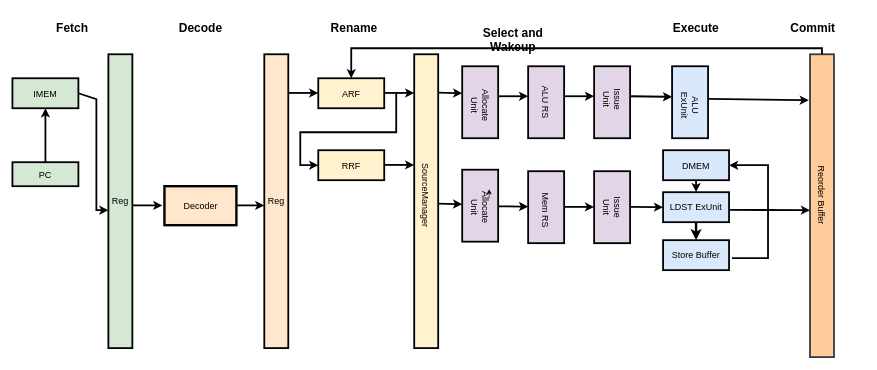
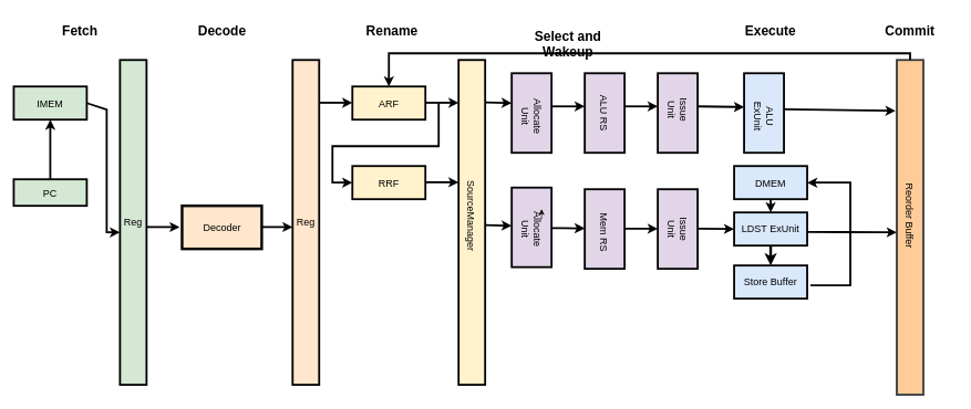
  <mxCell id="0" />
  <mxCell id="1" parent="0" />
  <mxCell id="2" value="&lt;font style=&quot;font-size: 15px;&quot;&gt;IMEM&lt;/font&gt;" style="rounded=0;whiteSpace=wrap;html=1;fillColor=#d5e8d4;strokeColor=#000000;strokeWidth=3;" vertex="1" parent="1"><mxGeometry x="20" y="130" width="110" height="50" as="geometry" /></mxCell>
  <mxCell id="3" value="&lt;font style=&quot;font-size: 15px;&quot;&gt;PC&lt;/font&gt;" style="rounded=0;whiteSpace=wrap;html=1;strokeWidth=3;fillColor=#d5e8d4;strokeColor=#000000;" vertex="1" parent="1"><mxGeometry x="20" y="270" width="110" height="40" as="geometry" /></mxCell>
  <mxCell id="4" value="" style="endArrow=classic;html=1;rounded=0;entryX=0.5;entryY=1;entryDx=0;entryDy=0;exitX=0.5;exitY=0;exitDx=0;exitDy=0;strokeWidth=3;" edge="1" parent="1" source="3" target="2"><mxGeometry width="50" height="50" relative="1" as="geometry"><mxPoint x="70" y="270" as="sourcePoint" /><mxPoint x="120" y="220" as="targetPoint" /></mxGeometry></mxCell>
  <mxCell id="5" value="&lt;font style=&quot;font-size: 15px;&quot;&gt;Reg&lt;/font&gt;" style="rounded=0;whiteSpace=wrap;html=1;fillColor=#d5e8d4;strokeColor=#000000;strokeWidth=3;" vertex="1" parent="1"><mxGeometry x="180" y="90" width="40" height="490" as="geometry" /></mxCell>
  <mxCell id="6" value="" style="endArrow=classic;html=1;rounded=0;exitX=1;exitY=0.5;exitDx=0;exitDy=0;strokeWidth=3;" edge="1" parent="1" source="2"><mxGeometry width="50" height="50" relative="1" as="geometry"><mxPoint x="150" y="180" as="sourcePoint" /><mxPoint x="180" y="350" as="targetPoint" /><Array as="points"><mxPoint x="160" y="165" /><mxPoint x="160" y="350" /></Array></mxGeometry></mxCell>
  <mxCell id="7" value="&lt;font size=&quot;1&quot; style=&quot;&quot;&gt;&lt;b style=&quot;font-size: 20px;&quot;&gt;Fetch&lt;/b&gt;&lt;/font&gt;" style="text;html=1;align=center;verticalAlign=middle;whiteSpace=wrap;rounded=0;" vertex="1" parent="1"><mxGeometry x="70" y="20" width="100" height="50" as="geometry" /></mxCell>
  <mxCell id="8" value="&lt;font style=&quot;font-size: 15px;&quot;&gt;Decoder&lt;/font&gt;" style="rounded=0;whiteSpace=wrap;html=1;fillColor=#ffe6cc;strokeColor=#000000;strokeWidth=4;" vertex="1" parent="1"><mxGeometry x="273.5" y="310" width="120" height="65" as="geometry" /></mxCell>
  <mxCell id="9" value="" style="endArrow=classic;html=1;rounded=0;strokeWidth=3;" edge="1" parent="1"><mxGeometry width="50" height="50" relative="1" as="geometry"><mxPoint x="220" y="342" as="sourcePoint" /><mxPoint x="270" y="342" as="targetPoint" /></mxGeometry></mxCell>
  <mxCell id="10" value="&lt;font style=&quot;font-size: 15px;&quot;&gt;Reg&lt;/font&gt;" style="rounded=0;whiteSpace=wrap;html=1;fillColor=#ffe6cc;strokeColor=#000000;strokeWidth=3;" vertex="1" parent="1"><mxGeometry x="440" y="90" width="40" height="490" as="geometry" /></mxCell>
  <mxCell id="11" value="&lt;span style=&quot;font-size: 20px;&quot;&gt;&lt;b&gt;Decode&lt;/b&gt;&lt;/span&gt;" style="text;html=1;align=center;verticalAlign=middle;whiteSpace=wrap;rounded=0;" vertex="1" parent="1"><mxGeometry x="284" y="20" width="100" height="50" as="geometry" /></mxCell>
  <mxCell id="12" value="" style="endArrow=classic;html=1;rounded=0;strokeWidth=3;" edge="1" parent="1"><mxGeometry width="50" height="50" relative="1" as="geometry"><mxPoint x="393.5" y="342" as="sourcePoint" /><mxPoint x="440" y="342" as="targetPoint" /></mxGeometry></mxCell>
  <mxCell id="13" value="&lt;span style=&quot;font-size: 15px;&quot;&gt;ARF&lt;/span&gt;" style="rounded=0;whiteSpace=wrap;html=1;fillColor=#fff2cc;strokeColor=#000000;strokeWidth=3;" vertex="1" parent="1"><mxGeometry x="530" y="130" width="110" height="50" as="geometry" /></mxCell>
  <mxCell id="14" value="&lt;span style=&quot;font-size: 15px;&quot;&gt;RRF&lt;/span&gt;" style="rounded=0;whiteSpace=wrap;html=1;fillColor=#fff2cc;strokeColor=#000000;strokeWidth=3;" vertex="1" parent="1"><mxGeometry x="530" y="250" width="110" height="50" as="geometry" /></mxCell>
  <mxCell id="15" value="" style="endArrow=classic;html=1;rounded=0;strokeWidth=3;" edge="1" parent="1"><mxGeometry width="50" height="50" relative="1" as="geometry"><mxPoint x="480" y="154.5" as="sourcePoint" /><mxPoint x="530" y="154.5" as="targetPoint" /></mxGeometry></mxCell>
  <mxCell id="16" value="" style="rounded=0;whiteSpace=wrap;html=1;fillColor=#fff2cc;strokeColor=#000000;strokeWidth=3;" vertex="1" parent="1"><mxGeometry x="690" y="90" width="40" height="490" as="geometry" /></mxCell>
  <mxCell id="17" value="&lt;font style=&quot;font-size: 15px;&quot;&gt;SourceManager&lt;/font&gt;" style="text;html=1;align=center;verticalAlign=middle;whiteSpace=wrap;rounded=0;rotation=90;" vertex="1" parent="1"><mxGeometry x="680" y="310" width="60" height="30" as="geometry" /></mxCell>
  <mxCell id="18" value="" style="endArrow=classic;html=1;rounded=0;strokeWidth=3;" edge="1" parent="1"><mxGeometry width="50" height="50" relative="1" as="geometry"><mxPoint x="640" y="154.5" as="sourcePoint" /><mxPoint x="690" y="154.5" as="targetPoint" /></mxGeometry></mxCell>
  <mxCell id="19" value="" style="endArrow=classic;html=1;rounded=0;entryX=0;entryY=0.5;entryDx=0;entryDy=0;strokeWidth=3;endSize=6;" edge="1" parent="1" target="14"><mxGeometry width="50" height="50" relative="1" as="geometry"><mxPoint x="660" y="155" as="sourcePoint" /><mxPoint x="500" y="280" as="targetPoint" /><Array as="points"><mxPoint x="660" y="220" /><mxPoint x="500" y="220" /><mxPoint x="500" y="275" /></Array></mxGeometry></mxCell>
  <mxCell id="20" value="&lt;span style=&quot;font-size: 20px;&quot;&gt;&lt;b&gt;Rename&lt;/b&gt;&lt;/span&gt;" style="text;html=1;align=center;verticalAlign=middle;whiteSpace=wrap;rounded=0;" vertex="1" parent="1"><mxGeometry x="540" y="20" width="100" height="50" as="geometry" /></mxCell>
  <mxCell id="21" value="" style="endArrow=classic;html=1;rounded=0;strokeWidth=3;" edge="1" parent="1"><mxGeometry width="50" height="50" relative="1" as="geometry"><mxPoint x="640" y="274.5" as="sourcePoint" /><mxPoint x="690" y="274.5" as="targetPoint" /></mxGeometry></mxCell>
  <mxCell id="22" value="" style="rounded=0;whiteSpace=wrap;html=1;fillColor=#e1d5e7;strokeColor=#000000;strokeWidth=3;" vertex="1" parent="1"><mxGeometry x="770" y="110" width="60" height="120" as="geometry" /></mxCell>
  <mxCell id="23" value="&lt;span style=&quot;font-size: 15px;&quot;&gt;Allocate Unit&lt;/span&gt;" style="text;html=1;align=center;verticalAlign=middle;whiteSpace=wrap;rounded=0;rotation=90;" vertex="1" parent="1"><mxGeometry x="770" y="160" width="60" height="30" as="geometry" /></mxCell>
  <mxCell id="24" value="" style="rounded=0;whiteSpace=wrap;html=1;fillColor=#e1d5e7;strokeColor=#000000;strokeWidth=3;" vertex="1" parent="1"><mxGeometry x="770" y="282.5" width="60" height="120" as="geometry" /></mxCell>
  <mxCell id="25" value="&lt;span style=&quot;font-size: 15px;&quot;&gt;Allocate Unit&lt;/span&gt;" style="text;html=1;align=center;verticalAlign=middle;whiteSpace=wrap;rounded=0;rotation=90;" vertex="1" parent="1"><mxGeometry x="770" y="330" width="60" height="30" as="geometry" /></mxCell>
  <mxCell id="26" style="edgeStyle=none;rounded=0;orthogonalLoop=1;jettySize=auto;html=1;exitX=0.25;exitY=0;exitDx=0;exitDy=0;entryX=0;entryY=0;entryDx=0;entryDy=0;strokeColor=default;align=center;verticalAlign=middle;fontFamily=Helvetica;fontSize=11;fontColor=default;labelBackgroundColor=default;endArrow=classic;" edge="1" parent="1" source="25" target="25"><mxGeometry relative="1" as="geometry" /></mxCell>
  <mxCell id="27" value="" style="rounded=0;whiteSpace=wrap;html=1;fillColor=#e1d5e7;strokeColor=#000000;strokeWidth=3;" vertex="1" parent="1"><mxGeometry x="880" y="110" width="60" height="120" as="geometry" /></mxCell>
  <mxCell id="28" value="&lt;span style=&quot;font-size: 15px;&quot;&gt;ALU RS&lt;/span&gt;" style="text;html=1;align=center;verticalAlign=middle;whiteSpace=wrap;rounded=0;rotation=90;" vertex="1" parent="1"><mxGeometry x="880" y="155" width="60" height="30" as="geometry" /></mxCell>
  <mxCell id="29" value="" style="rounded=0;whiteSpace=wrap;html=1;fillColor=#e1d5e7;strokeColor=#000000;strokeWidth=3;" vertex="1" parent="1"><mxGeometry x="880" y="285" width="60" height="120" as="geometry" /></mxCell>
  <mxCell id="30" value="&lt;span style=&quot;font-size: 15px;&quot;&gt;Mem RS&lt;/span&gt;" style="text;html=1;align=center;verticalAlign=middle;whiteSpace=wrap;rounded=0;rotation=90;" vertex="1" parent="1"><mxGeometry x="875" y="335" width="70" height="30" as="geometry" /></mxCell>
  <mxCell id="31" value="" style="endArrow=classic;html=1;rounded=0;strokeWidth=3;entryX=0;entryY=0.375;entryDx=0;entryDy=0;entryPerimeter=0;" edge="1" parent="1" target="22"><mxGeometry width="50" height="50" relative="1" as="geometry"><mxPoint x="730" y="154" as="sourcePoint" /><mxPoint x="780" y="154" as="targetPoint" /></mxGeometry></mxCell>
  <mxCell id="32" value="" style="endArrow=classic;html=1;rounded=0;strokeWidth=3;entryX=0;entryY=0.375;entryDx=0;entryDy=0;entryPerimeter=0;" edge="1" parent="1"><mxGeometry width="50" height="50" relative="1" as="geometry"><mxPoint x="730" y="339" as="sourcePoint" /><mxPoint x="770" y="340" as="targetPoint" /></mxGeometry></mxCell>
  <mxCell id="33" value="" style="endArrow=classic;html=1;rounded=0;strokeWidth=3;" edge="1" parent="1"><mxGeometry width="50" height="50" relative="1" as="geometry"><mxPoint x="830" y="160" as="sourcePoint" /><mxPoint x="880" y="160" as="targetPoint" /></mxGeometry></mxCell>
  <mxCell id="34" value="" style="endArrow=classic;html=1;rounded=0;strokeWidth=3;" edge="1" parent="1"><mxGeometry width="50" height="50" relative="1" as="geometry"><mxPoint x="830" y="343.5" as="sourcePoint" /><mxPoint x="880" y="344" as="targetPoint" /></mxGeometry></mxCell>
  <mxCell id="35" value="&lt;span style=&quot;font-size: 20px;&quot;&gt;&lt;b&gt;Select and Wakeup&lt;/b&gt;&lt;/span&gt;" style="text;html=1;align=center;verticalAlign=middle;whiteSpace=wrap;rounded=0;" vertex="1" parent="1"><mxGeometry x="785" y="40" width="140" height="50" as="geometry" /></mxCell>
  <mxCell id="36" value="" style="rounded=0;whiteSpace=wrap;html=1;fillColor=#e1d5e7;strokeColor=#000000;strokeWidth=3;" vertex="1" parent="1"><mxGeometry x="990" y="110" width="60" height="120" as="geometry" /></mxCell>
  <mxCell id="37" value="" style="rounded=0;whiteSpace=wrap;html=1;fillColor=#e1d5e7;strokeColor=#000000;strokeWidth=3;" vertex="1" parent="1"><mxGeometry x="990" y="285" width="60" height="120" as="geometry" /></mxCell>
  <mxCell id="38" value="&lt;span style=&quot;font-size: 15px;&quot;&gt;Issue Unit&lt;/span&gt;" style="text;html=1;align=center;verticalAlign=middle;whiteSpace=wrap;rounded=0;rotation=90;" vertex="1" parent="1"><mxGeometry x="990" y="150" width="60" height="30" as="geometry" /></mxCell>
  <mxCell id="39" value="&lt;span style=&quot;font-size: 15px;&quot;&gt;Issue Unit&lt;/span&gt;" style="text;html=1;align=center;verticalAlign=middle;whiteSpace=wrap;rounded=0;rotation=90;" vertex="1" parent="1"><mxGeometry x="990" y="330" width="60" height="30" as="geometry" /></mxCell>
  <mxCell id="40" value="" style="endArrow=classic;html=1;rounded=0;strokeWidth=3;" edge="1" parent="1"><mxGeometry width="50" height="50" relative="1" as="geometry"><mxPoint x="940" y="160" as="sourcePoint" /><mxPoint x="990" y="160" as="targetPoint" /></mxGeometry></mxCell>
  <mxCell id="41" value="" style="endArrow=classic;html=1;rounded=0;strokeWidth=3;" edge="1" parent="1"><mxGeometry width="50" height="50" relative="1" as="geometry"><mxPoint x="940" y="344.5" as="sourcePoint" /><mxPoint x="990" y="344.5" as="targetPoint" /></mxGeometry></mxCell>
  <mxCell id="42" value="" style="rounded=0;whiteSpace=wrap;html=1;fillColor=#dae8fc;strokeColor=#000000;strokeWidth=3;" vertex="1" parent="1"><mxGeometry x="1120" y="110" width="60" height="120" as="geometry" /></mxCell>
  <mxCell id="43" value="&lt;span style=&quot;font-size: 15px;&quot;&gt;ALU ExUnit&lt;/span&gt;" style="text;html=1;align=center;verticalAlign=middle;whiteSpace=wrap;rounded=0;rotation=90;" vertex="1" parent="1"><mxGeometry x="1120" y="160" width="60" height="30" as="geometry" /></mxCell>
  <mxCell id="44" value="&lt;span style=&quot;font-size: 15px;&quot;&gt;Store Buffer&lt;/span&gt;" style="rounded=0;whiteSpace=wrap;html=1;fillColor=#dae8fc;strokeColor=#000000;strokeWidth=3;" vertex="1" parent="1"><mxGeometry x="1105" y="400" width="110" height="50" as="geometry" /></mxCell>
  <mxCell id="45" value="&lt;span style=&quot;font-size: 15px;&quot;&gt;LDST ExUnit&lt;/span&gt;" style="rounded=0;whiteSpace=wrap;html=1;fillColor=#dae8fc;strokeColor=#000000;strokeWidth=3;" vertex="1" parent="1"><mxGeometry x="1105" y="320" width="110" height="50" as="geometry" /></mxCell>
  <mxCell id="46" value="&lt;span style=&quot;font-size: 15px;&quot;&gt;DMEM&lt;/span&gt;" style="rounded=0;whiteSpace=wrap;html=1;fillColor=#dae8fc;strokeColor=#000000;strokeWidth=3;" vertex="1" parent="1"><mxGeometry x="1105" y="250" width="110" height="50" as="geometry" /></mxCell>
  <mxCell id="47" value="" style="endArrow=classic;html=1;rounded=0;strokeWidth=3;entryX=0;entryY=0.425;entryDx=0;entryDy=0;entryPerimeter=0;" edge="1" parent="1" target="42"><mxGeometry width="50" height="50" relative="1" as="geometry"><mxPoint x="1050" y="160" as="sourcePoint" /><mxPoint x="1100" y="160" as="targetPoint" /></mxGeometry></mxCell>
  <mxCell id="48" value="" style="endArrow=classic;html=1;rounded=0;strokeWidth=3;entryX=0;entryY=0.5;entryDx=0;entryDy=0;" edge="1" parent="1" target="45"><mxGeometry width="50" height="50" relative="1" as="geometry"><mxPoint x="1050" y="344.5" as="sourcePoint" /><mxPoint x="1120" y="345.5" as="targetPoint" /></mxGeometry></mxCell>
  <mxCell id="49" value="" style="endArrow=classic;html=1;rounded=0;strokeColor=default;align=center;verticalAlign=middle;fontFamily=Helvetica;fontSize=11;fontColor=default;labelBackgroundColor=default;entryX=0.5;entryY=0;entryDx=0;entryDy=0;strokeWidth=3;" edge="1" parent="1" target="45"><mxGeometry width="50" height="50" relative="1" as="geometry"><mxPoint x="1160" y="300" as="sourcePoint" /><mxPoint x="1210" y="250" as="targetPoint" /></mxGeometry></mxCell>
  <mxCell id="50" value="" style="endArrow=classic;html=1;rounded=0;strokeColor=default;align=center;verticalAlign=middle;fontFamily=Helvetica;fontSize=11;fontColor=default;labelBackgroundColor=default;exitX=0.5;exitY=1;exitDx=0;exitDy=0;entryX=0.5;entryY=0;entryDx=0;entryDy=0;strokeWidth=4;" edge="1" parent="1" source="45" target="44"><mxGeometry width="50" height="50" relative="1" as="geometry"><mxPoint x="1160" y="410" as="sourcePoint" /><mxPoint x="1210" y="360" as="targetPoint" /></mxGeometry></mxCell>
  <mxCell id="51" value="" style="endArrow=classic;html=1;rounded=0;strokeColor=default;align=center;verticalAlign=middle;fontFamily=Helvetica;fontSize=11;fontColor=default;labelBackgroundColor=default;entryX=1;entryY=0.5;entryDx=0;entryDy=0;strokeWidth=3;" edge="1" parent="1" target="46"><mxGeometry width="50" height="50" relative="1" as="geometry"><mxPoint x="1220" y="430" as="sourcePoint" /><mxPoint x="1280" y="270" as="targetPoint" /><Array as="points"><mxPoint x="1280" y="430" /><mxPoint x="1280" y="275" /></Array></mxGeometry></mxCell>
  <mxCell id="52" value="&lt;span style=&quot;font-size: 20px;&quot;&gt;&lt;b&gt;Execute&lt;/b&gt;&lt;/span&gt;" style="text;html=1;align=center;verticalAlign=middle;whiteSpace=wrap;rounded=0;" vertex="1" parent="1"><mxGeometry x="1090" y="20" width="140" height="50" as="geometry" /></mxCell>
  <mxCell id="53" style="edgeStyle=none;rounded=0;orthogonalLoop=1;jettySize=auto;html=1;exitX=0.5;exitY=0;exitDx=0;exitDy=0;strokeColor=default;align=center;verticalAlign=middle;fontFamily=Helvetica;fontSize=11;fontColor=default;labelBackgroundColor=default;endArrow=classic;" edge="1" parent="1" source="54"><mxGeometry relative="1" as="geometry"><mxPoint x="1370" y="100" as="targetPoint" /></mxGeometry></mxCell>
  <mxCell id="54" value="" style="rounded=0;whiteSpace=wrap;html=1;fillColor=#ffcc99;strokeColor=#36393d;strokeWidth=3;" vertex="1" parent="1"><mxGeometry x="1350" y="90" width="40" height="505" as="geometry" /></mxCell>
  <mxCell id="55" value="&lt;span style=&quot;font-size: 15px;&quot;&gt;Reorder Buffer&lt;/span&gt;" style="text;html=1;align=center;verticalAlign=middle;whiteSpace=wrap;rounded=0;rotation=90;" vertex="1" parent="1"><mxGeometry x="1305" y="310" width="130" height="30" as="geometry" /></mxCell>
  <mxCell id="56" value="" style="endArrow=classic;html=1;rounded=0;strokeWidth=3;entryX=-0.05;entryY=0.152;entryDx=0;entryDy=0;entryPerimeter=0;" edge="1" parent="1" target="54"><mxGeometry width="50" height="50" relative="1" as="geometry"><mxPoint x="1180" y="164.5" as="sourcePoint" /><mxPoint x="1290" y="100" as="targetPoint" /><Array as="points" /></mxGeometry></mxCell>
  <mxCell id="57" value="" style="endArrow=classic;html=1;rounded=0;strokeWidth=3;" edge="1" parent="1"><mxGeometry width="50" height="50" relative="1" as="geometry"><mxPoint x="1215" y="349.5" as="sourcePoint" /><mxPoint x="1350" y="350" as="targetPoint" /></mxGeometry></mxCell>
- <mxCell id="58" value="&lt;span style=&quot;font-size: 20px;&quot;&gt;&lt;b&gt;Commit&lt;/b&gt;&lt;/span&gt;" style="text;html=1;align=center;verticalAlign=middle;whiteSpace=wrap;rounded=0;" vertex="1" parent="1"><mxGeometry x="1285" y="20" width="140" height="50" as="geometry" /></mxCell>
+ <mxCell id="58" value="&lt;span style=&quot;font-size: 20px;&quot;&gt;&lt;b&gt;Commit&lt;/b&gt;&lt;/span&gt;" style="text;html=1;align=center;verticalAlign=middle;whiteSpace=wrap;rounded=0;" vertex="1" parent="1"><mxGeometry x="1300" y="20" width="140" height="50" as="geometry" /></mxCell>
  <mxCell id="59" value="" style="endArrow=classic;html=1;rounded=0;strokeColor=default;align=center;verticalAlign=middle;fontFamily=Helvetica;fontSize=11;fontColor=default;labelBackgroundColor=default;exitX=0.5;exitY=0;exitDx=0;exitDy=0;entryX=0.5;entryY=0;entryDx=0;entryDy=0;strokeWidth=3;" edge="1" parent="1" source="54" target="13"><mxGeometry width="50" height="50" relative="1" as="geometry"><mxPoint x="1370" y="100" as="sourcePoint" /><mxPoint x="580" y="80" as="targetPoint" /><Array as="points"><mxPoint x="1370" y="80" /><mxPoint x="585" y="80" /></Array></mxGeometry></mxCell>
